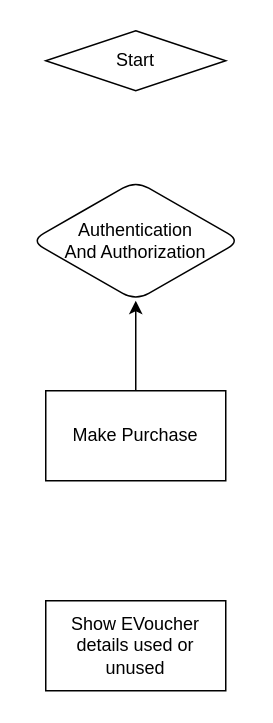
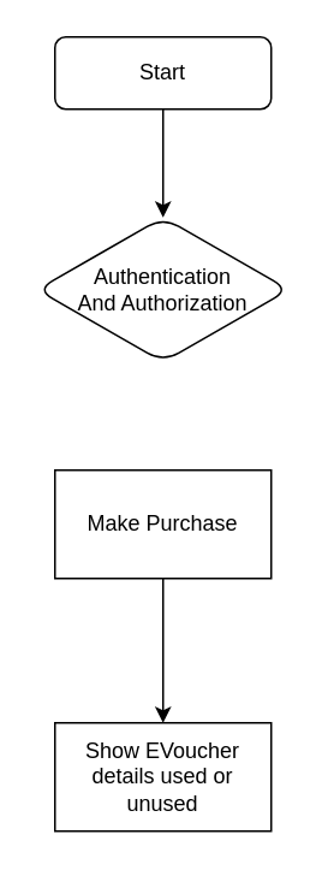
  <mxCell id="0" />
  <mxCell id="1" parent="0" />
- <mxCell id="3" value="Start" style="rhombus;whiteSpace=wrap;html=1;" vertex="1" parent="1"><mxGeometry x="30" y="20" width="120" height="40" as="geometry" /></mxCell>
+ <mxCell id="2" style="edgeStyle=orthogonalEdgeStyle;rounded=0;orthogonalLoop=1;jettySize=auto;html=1;entryX=0.5;entryY=0;entryDx=0;entryDy=0;" edge="1" parent="1" source="3" target="4"><mxGeometry relative="1" as="geometry" /></mxCell>
+ <mxCell id="3" value="Start" style="rounded=1;whiteSpace=wrap;html=1;" vertex="1" parent="1"><mxGeometry x="30" y="20" width="120" height="40" as="geometry" /></mxCell>
  <mxCell id="4" value="Authentication&lt;div&gt;And Authorization&lt;/div&gt;" style="rhombus;whiteSpace=wrap;html=1;rounded=1;" vertex="1" parent="1"><mxGeometry x="20" y="120" width="140" height="80" as="geometry" /></mxCell>
- <mxCell id="5" value="" style="edgeStyle=orthogonalEdgeStyle;rounded=0;orthogonalLoop=1;jettySize=auto;html=1;" edge="1" parent="1" source="6" target="4"><mxGeometry relative="1" as="geometry" /></mxCell>
+ <mxCell id="5" value="" style="edgeStyle=orthogonalEdgeStyle;rounded=0;orthogonalLoop=1;jettySize=auto;html=1;" edge="1" parent="1" source="6" target="7"><mxGeometry relative="1" as="geometry" /></mxCell>
  <mxCell id="6" value="Make Purchase" style="rounded=0;whiteSpace=wrap;html=1;" vertex="1" parent="1"><mxGeometry x="30" y="260" width="120" height="60" as="geometry" /></mxCell>
  <mxCell id="7" value="Show EVoucher details used or unused" style="whiteSpace=wrap;html=1;rounded=0;" vertex="1" parent="1"><mxGeometry x="30" y="400" width="120" height="60" as="geometry" /></mxCell>
